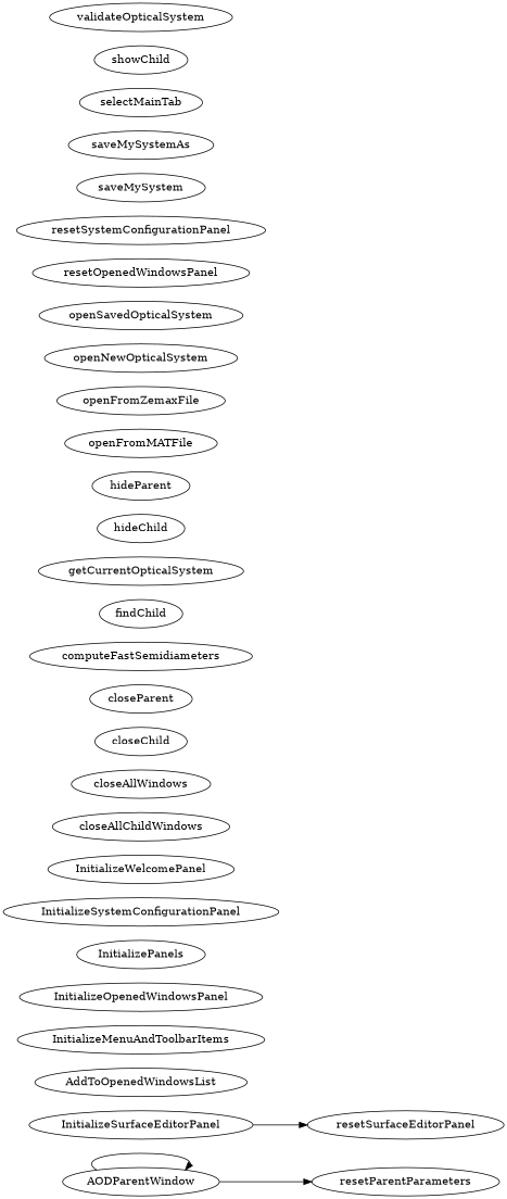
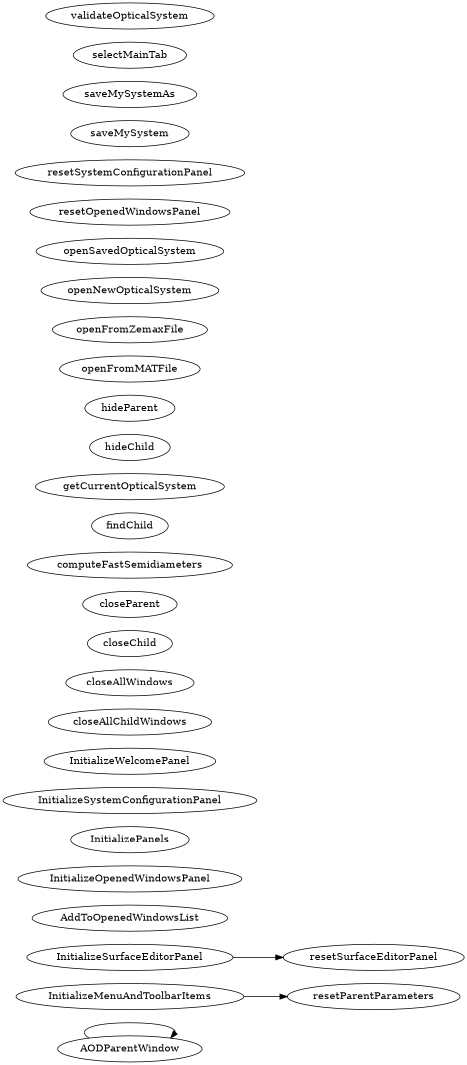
  digraph {
    rankdir=LR
    AODParentWindow
    resetParentParameters
    InitializeSurfaceEditorPanel
    resetSurfaceEditorPanel
    AddToOpenedWindowsList
    InitializeMenuAndToolbarItems
    InitializeOpenedWindowsPanel
    InitializePanels
    InitializeSystemConfigurationPanel
    InitializeWelcomePanel
    closeAllChildWindows
    closeAllWindows
    closeChild
    closeParent
    computeFastSemidiameters
    findChild
    getCurrentOpticalSystem
    hideChild
    hideParent
    openFromMATFile
    openFromZemaxFile
    openNewOpticalSystem
    openSavedOpticalSystem
    resetOpenedWindowsPanel
    resetSystemConfigurationPanel
    saveMySystem
    saveMySystemAs
    selectMainTab
-   showChild
    validateOpticalSystem
    AODParentWindow -> AODParentWindow
-   AODParentWindow -> resetParentParameters
+   InitializeMenuAndToolbarItems -> resetParentParameters
    InitializeSurfaceEditorPanel -> resetSurfaceEditorPanel
  }
